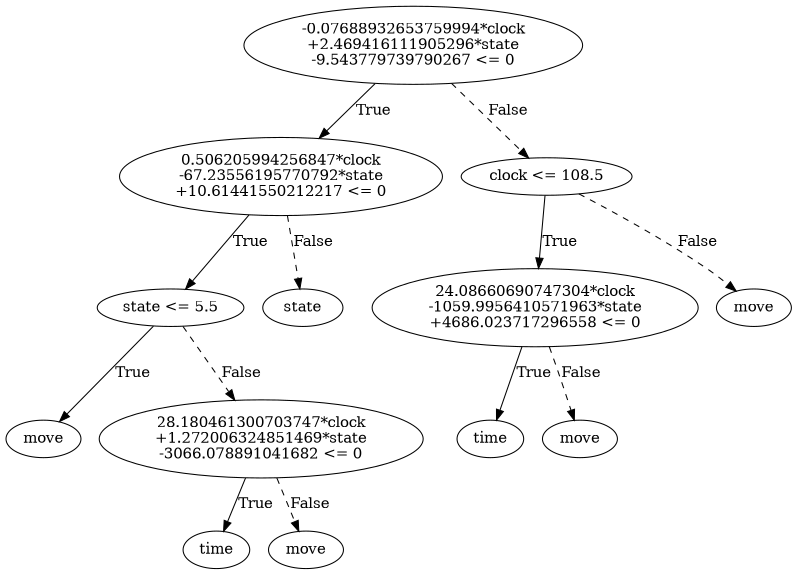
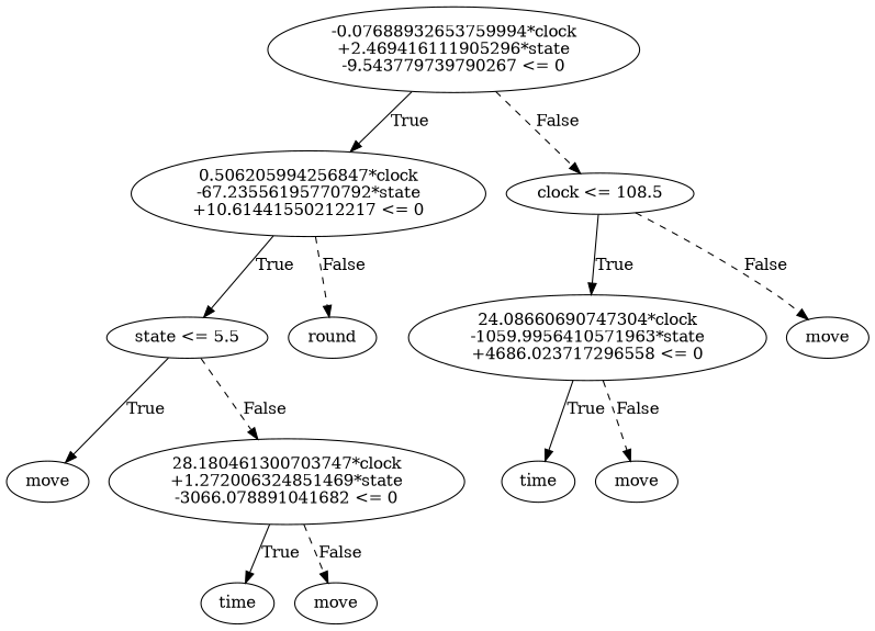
  digraph {
    n1 [label="-0.07688932653759994*clock\n+2.469416111905296*state\n-9.543779739790267 <= 0"]
    n2 [label="0.506205994256847*clock\n-67.23556195770792*state\n+10.61441550212217 <= 0"]
    n3 [label="clock <= 108.5"]
    n4 [label="state <= 5.5"]
-   n5 [label=state]
+   n5 [label=round]
    n6 [label=move]
    n7 [label="28.180461300703747*clock\n+1.272006324851469*state\n-3066.078891041682 <= 0"]
    n8 [label=time]
    n9 [label=move]
    n10 [label="24.08660690747304*clock\n-1059.9956410571963*state\n+4686.023717296558 <= 0"]
    n11 [label=move]
    n12 [label=time]
    n13 [label=move]
    n1 -> n2 [label=True]
    n1 -> n3 [label=False style=dashed]
    n2 -> n4 [label=True]
    n2 -> n5 [label=False style=dashed]
    n3 -> n10 [label=True]
    n3 -> n11 [label=False style=dashed]
    n4 -> n6 [label=True]
    n4 -> n7 [label=False style=dashed]
    n7 -> n8 [label=True]
    n7 -> n9 [label=False style=dashed]
    n10 -> n12 [label=True]
    n10 -> n13 [label=False style=dashed]
  }
